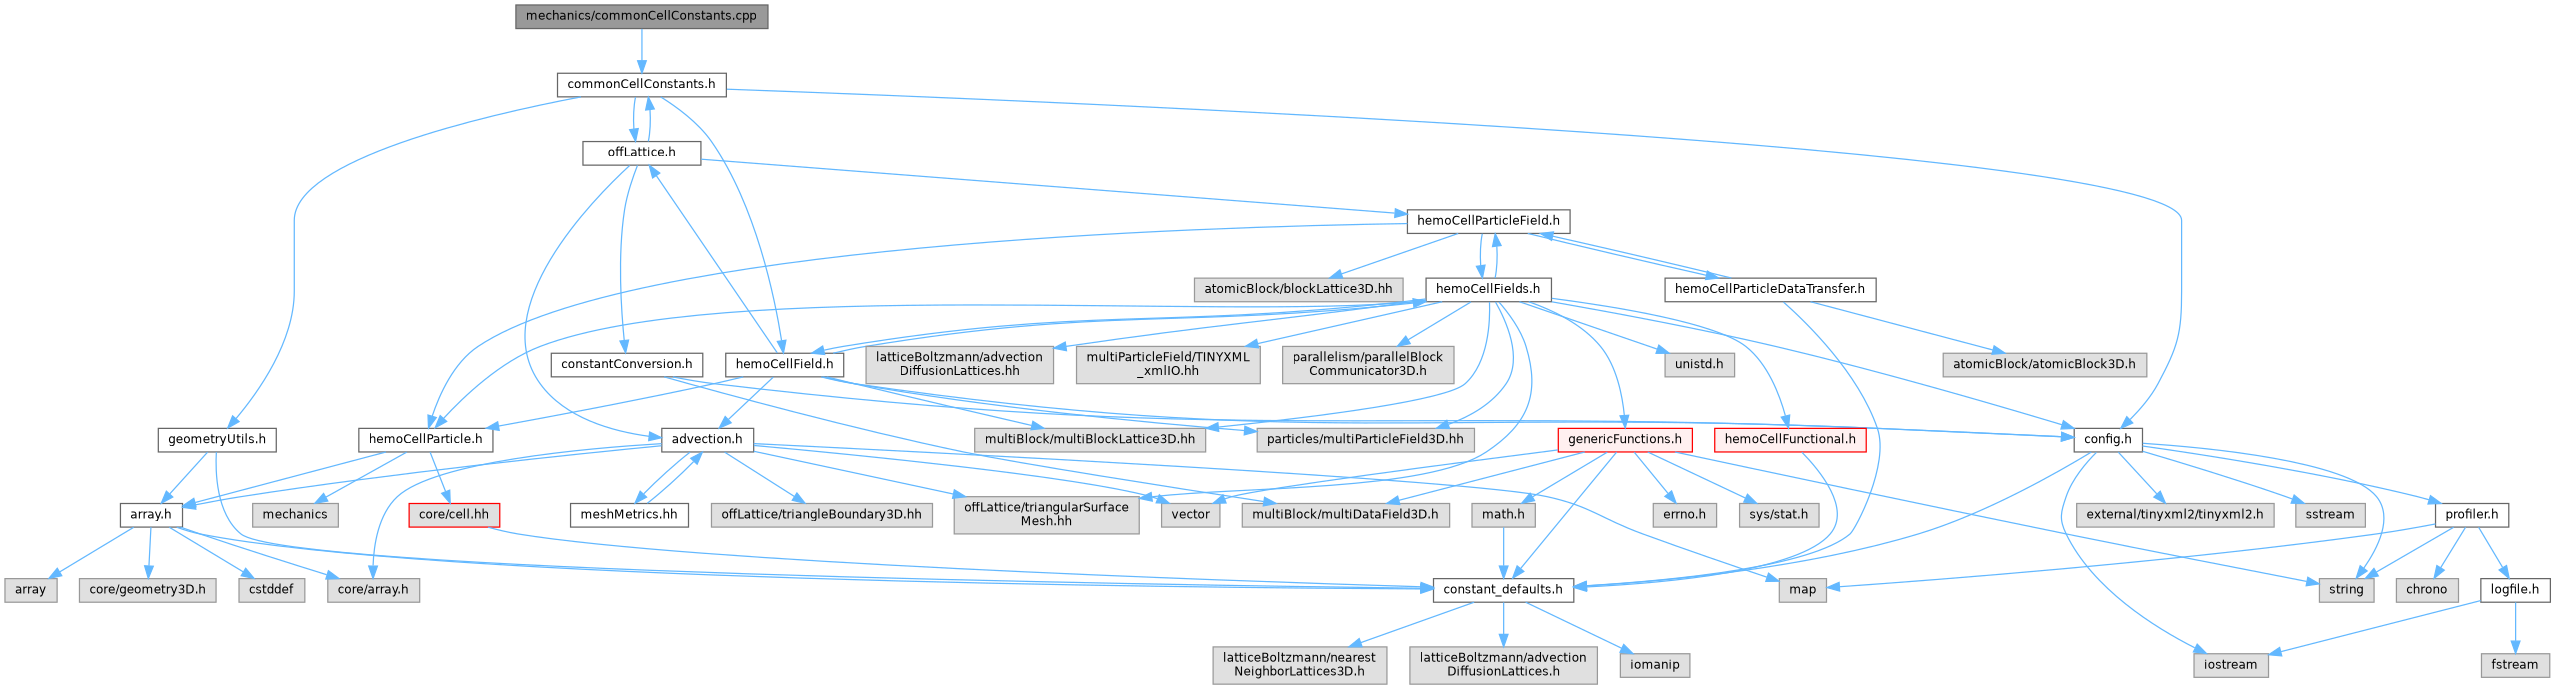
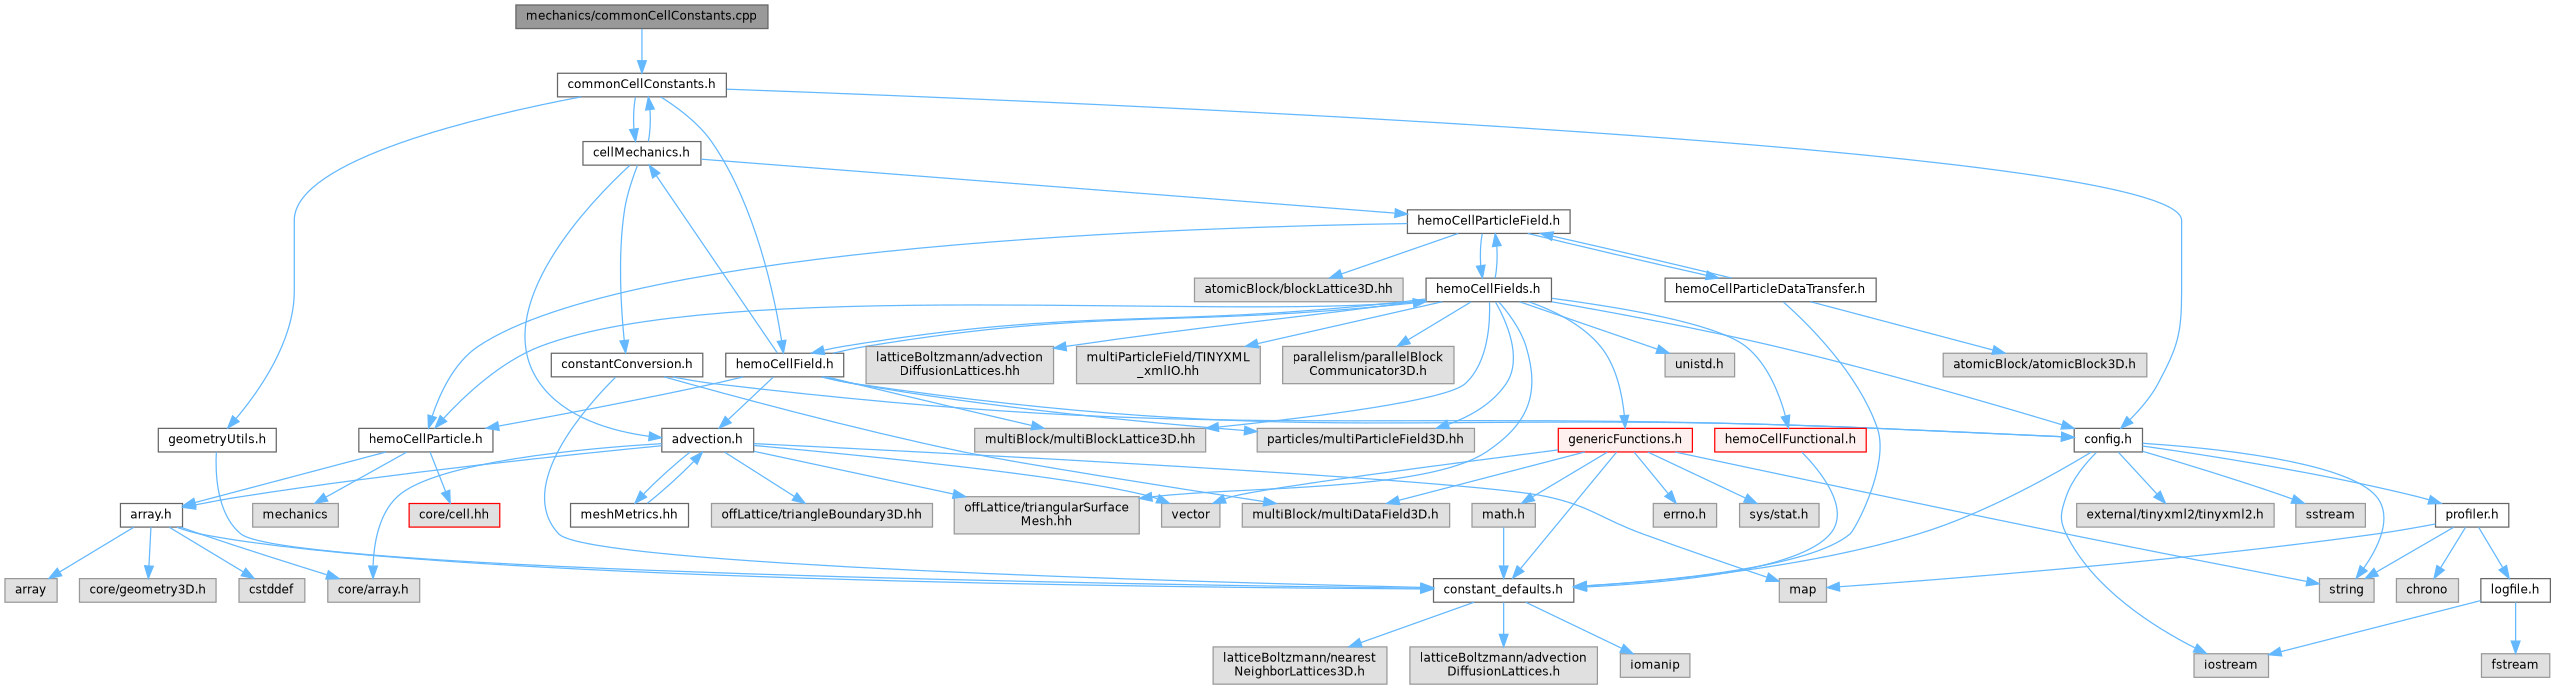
  digraph {
    node [color=grey60 fillcolor="#E0E0E0" fontname=Helvetica fontsize=10 shape=box style=filled]
    edge [color=steelblue1 fontname=Helvetica fontsize=10 labelfontname=Helvetica labelfontsize=10 style=solid]
    n1 [color=gray40 fillcolor=grey60 fontcolor=black height=0.2 label="mechanics/commonCellConstants.cpp" width=0.4]
    n2 [color=grey40 fillcolor=white height=0.2 label="commonCellConstants.h" width=0.4]
-   n3 [color=grey40 fillcolor=white height=0.2 label="offLattice.h" width=0.4]
+   n3 [color=grey40 fillcolor=white height=0.2 label="cellMechanics.h" width=0.4]
    n4 [color=grey40 fillcolor=white height=0.2 label="hemoCellField.h" width=0.4]
    n5 [color=grey40 fillcolor=white height=0.2 label="config.h" width=0.4]
    n6 [color=grey40 fillcolor=white height=0.2 label="geometryUtils.h" width=0.4]
    n7 [color=grey40 fillcolor=white height=0.2 label="hemoCellParticleField.h" width=0.4]
    n8 [color=grey40 fillcolor=white height=0.2 label="advection.h" width=0.4]
    n9 [color=grey40 fillcolor=white height=0.2 label="constantConversion.h" width=0.4]
    n10 [color=grey40 fillcolor=white height=0.2 label="hemoCellParticle.h" width=0.4]
    n11 [color=grey40 fillcolor=white height=0.2 label="hemoCellFields.h" width=0.4]
    n12 [height=0.2 label="multiBlock/multiBlockLattice3D.hh" width=0.4]
    n13 [height=0.2 label="particles/multiParticleField3D.hh" width=0.4]
    n14 [height=0.2 label=string width=0.4]
    n15 [color=grey40 fillcolor=white height=0.2 label="constant_defaults.h" width=0.4]
    n16 [color=grey40 fillcolor=white height=0.2 label="profiler.h" width=0.4]
    n17 [height=0.2 label=iostream width=0.4]
    n18 [height=0.2 label="external/tinyxml2/tinyxml2.h" width=0.4]
    n19 [height=0.2 label=sstream width=0.4]
    n20 [color=grey40 fillcolor=white height=0.2 label="array.h" width=0.4]
    n21 [color=grey40 fillcolor=white height=0.2 label="hemoCellParticleDataTransfer.h" width=0.4]
    n22 [height=0.2 label="atomicBlock/blockLattice3D.hh" width=0.4]
    n23 [height=0.2 label="offLattice/triangularSurface\lMesh.hh" width=0.4]
    n24 [height=0.2 label=vector width=0.4]
    n25 [height=0.2 label=map width=0.4]
    n26 [height=0.2 label="core/array.h" width=0.4]
    n27 [height=0.2 label="offLattice/triangleBoundary3D.hh" width=0.4]
    n28 [color=grey40 fillcolor=white height=0.2 label="meshMetrics.hh" width=0.4]
    n29 [color=red height=0.2 label="core/cell.hh" width=0.4]
    n30 [height=0.2 label=mechanics width=0.4]
    n31 [height=0.2 label="multiBlock/multiDataField3D.h" width=0.4]
    n32 [color=red fillcolor="#FFF0F0" height=0.2 label="genericFunctions.h" width=0.4]
    n33 [color=red fillcolor="#FFF0F0" height=0.2 label="hemoCellFunctional.h" width=0.4]
    n34 [height=0.2 label="unistd.h" width=0.4]
    n35 [height=0.2 label="latticeBoltzmann/advection\lDiffusionLattices.hh" width=0.4]
    n36 [height=0.2 label="multiParticleField/TINYXML\l_xmlIO.hh" width=0.4]
    n37 [height=0.2 label="parallelism/parallelBlock\lCommunicator3D.h" width=0.4]
    n38 [height=0.2 label="atomicBlock/atomicBlock3D.h" width=0.4]
    n39 [height=0.2 label="sys/stat.h" width=0.4]
    n40 [height=0.2 label="errno.h" width=0.4]
    n41 [height=0.2 label="math.h" width=0.4]
    n42 [height=0.2 label=iomanip width=0.4]
    n43 [height=0.2 label="latticeBoltzmann/nearest\lNeighborLattices3D.h" width=0.4]
    n44 [height=0.2 label="latticeBoltzmann/advection\lDiffusionLattices.h" width=0.4]
    n45 [height=0.2 label=chrono width=0.4]
    n46 [color=grey40 fillcolor=white height=0.2 label="logfile.h" width=0.4]
    n47 [height=0.2 label=fstream width=0.4]
    n48 [height=0.2 label=cstddef width=0.4]
    n49 [height=0.2 label=array width=0.4]
    n50 [height=0.2 label="core/geometry3D.h" width=0.4]
    n1 -> n2
    n2 -> n3
    n2 -> n4
    n2 -> n5
    n2 -> n6
    n3 -> n2
    n3 -> n7
    n3 -> n8
    n3 -> n9
    n4 -> n3
    n4 -> n5
    n4 -> n8
    n4 -> n10
    n4 -> n11
    n4 -> n12
    n4 -> n13
    n5 -> n14
    n5 -> n15
    n5 -> n16
    n5 -> n17
    n5 -> n18
    n5 -> n19
    n6 -> n15
-   n6 -> n20
    n7 -> n10
    n7 -> n11
    n7 -> n21
    n7 -> n22
    n8 -> n20
    n8 -> n23
    n8 -> n24
    n8 -> n25
    n8 -> n26
    n8 -> n27
    n8 -> n28
    n9 -> n5
-   n29 -> n15
+   n9 -> n15
    n9 -> n31
    n10 -> n20
    n10 -> n29
    n10 -> n30
    n11 -> n4
    n11 -> n5
    n11 -> n7
    n11 -> n10
    n11 -> n12
    n11 -> n13
    n11 -> n23
    n11 -> n32
    n11 -> n33
    n11 -> n34
    n11 -> n35
    n11 -> n36
    n11 -> n37
    n15 -> n42
    n15 -> n43
    n15 -> n44
    n16 -> n14
    n16 -> n25
    n16 -> n45
    n16 -> n46
    n20 -> n15
    n20 -> n26
    n20 -> n48
    n20 -> n49
    n20 -> n50
    n21 -> n7
    n21 -> n15
    n21 -> n38
    n28 -> n8
    n32 -> n14
    n32 -> n15
    n32 -> n24
    n32 -> n31
    n32 -> n39
    n32 -> n40
    n32 -> n41
    n33 -> n15
    n41 -> n15
    n46 -> n17
    n46 -> n47
  }
